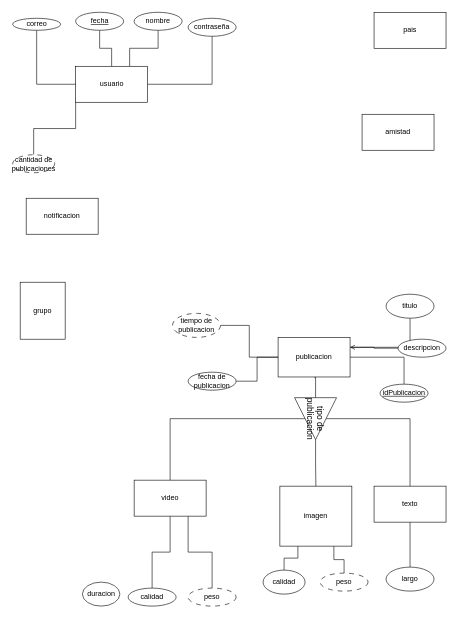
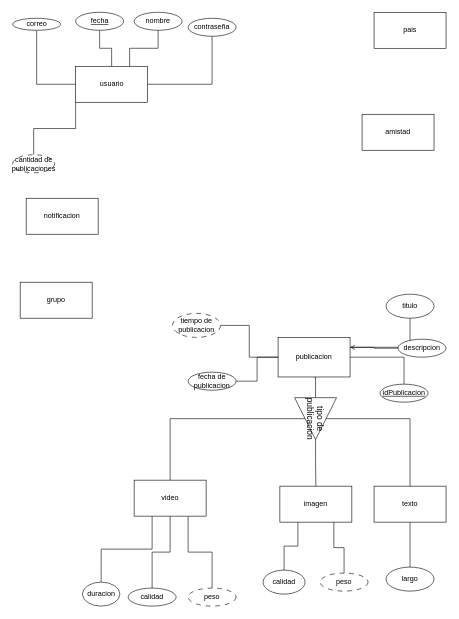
  <mxCell id="0" />
  <mxCell id="1" parent="0" />
  <mxCell id="2" value="usuario" style="rounded=0;whiteSpace=wrap;html=1;" vertex="1" parent="1"><mxGeometry x="125.5" y="110" width="120" height="60" as="geometry" /></mxCell>
  <mxCell id="3" value="amistad" style="whiteSpace=wrap;html=1;" vertex="1" parent="1"><mxGeometry x="603" y="190" width="120" height="60" as="geometry" /></mxCell>
  <mxCell id="4" style="edgeStyle=orthogonalEdgeStyle;rounded=0;orthogonalLoop=1;jettySize=auto;html=1;exitX=1;exitY=0.5;exitDx=0;exitDy=0;endArrow=none;endFill=0;" edge="1" parent="1" source="7" target="11"><mxGeometry relative="1" as="geometry" /></mxCell>
  <mxCell id="5" style="edgeStyle=orthogonalEdgeStyle;rounded=0;orthogonalLoop=1;jettySize=auto;html=1;exitX=0.5;exitY=1;exitDx=0;exitDy=0;entryX=0;entryY=0.5;entryDx=0;entryDy=0;endArrow=none;endFill=0;" edge="1" parent="1" source="7" target="24"><mxGeometry relative="1" as="geometry" /></mxCell>
  <mxCell id="6" style="edgeStyle=orthogonalEdgeStyle;rounded=0;orthogonalLoop=1;jettySize=auto;html=1;exitX=1;exitY=0.25;exitDx=0;exitDy=0;entryX=0.5;entryY=1;entryDx=0;entryDy=0;endArrow=none;endFill=0;" edge="1" parent="1" source="7" target="25"><mxGeometry relative="1" as="geometry" /></mxCell>
  <mxCell id="7" value="publicacion" style="whiteSpace=wrap;html=1;" vertex="1" parent="1"><mxGeometry x="463" y="562" width="120" height="66" as="geometry" /></mxCell>
- <mxCell id="8" value="grupo" style="whiteSpace=wrap;html=1;" vertex="1" parent="1"><mxGeometry x="33" y="470" width="75" height="95" as="geometry" /></mxCell>
+ <mxCell id="8" value="grupo" style="whiteSpace=wrap;html=1;" vertex="1" parent="1"><mxGeometry x="33" y="470" width="120" height="60" as="geometry" /></mxCell>
  <mxCell id="9" value="notificacion" style="whiteSpace=wrap;html=1;" vertex="1" parent="1"><mxGeometry x="43" y="330" width="120" height="60" as="geometry" /></mxCell>
  <mxCell id="10" value="pais" style="whiteSpace=wrap;html=1;" vertex="1" parent="1"><mxGeometry x="623" y="20" width="120" height="60" as="geometry" /></mxCell>
  <mxCell id="11" value="&lt;u&gt;idPublicacion&lt;/u&gt;" style="ellipse;whiteSpace=wrap;html=1;" vertex="1" parent="1"><mxGeometry x="633" y="640" width="80" height="30" as="geometry" /></mxCell>
+ <mxCell id="12" style="edgeStyle=orthogonalEdgeStyle;rounded=0;orthogonalLoop=1;jettySize=auto;html=1;exitX=0.25;exitY=1;exitDx=0;exitDy=0;endArrow=none;endFill=0;" edge="1" parent="1" source="15" target="28"><mxGeometry relative="1" as="geometry" /></mxCell>
  <mxCell id="13" style="edgeStyle=orthogonalEdgeStyle;rounded=0;orthogonalLoop=1;jettySize=auto;html=1;exitX=0.5;exitY=1;exitDx=0;exitDy=0;entryX=0.5;entryY=0;entryDx=0;entryDy=0;endArrow=none;endFill=0;" edge="1" parent="1" source="15" target="30"><mxGeometry relative="1" as="geometry" /></mxCell>
  <mxCell id="14" style="edgeStyle=orthogonalEdgeStyle;rounded=0;orthogonalLoop=1;jettySize=auto;html=1;exitX=0.75;exitY=1;exitDx=0;exitDy=0;endArrow=none;endFill=0;" edge="1" parent="1" source="15" target="29"><mxGeometry relative="1" as="geometry" /></mxCell>
  <mxCell id="15" value="video" style="whiteSpace=wrap;html=1;" vertex="1" parent="1"><mxGeometry x="223" y="800" width="120" height="60" as="geometry" /></mxCell>
  <mxCell id="16" style="edgeStyle=orthogonalEdgeStyle;rounded=0;orthogonalLoop=1;jettySize=auto;html=1;exitX=0.25;exitY=1;exitDx=0;exitDy=0;endArrow=none;endFill=0;" edge="1" parent="1" source="18" target="31"><mxGeometry relative="1" as="geometry" /></mxCell>
  <mxCell id="17" style="edgeStyle=orthogonalEdgeStyle;rounded=0;orthogonalLoop=1;jettySize=auto;html=1;exitX=0.75;exitY=1;exitDx=0;exitDy=0;endArrow=none;endFill=0;" edge="1" parent="1" source="18" target="32"><mxGeometry relative="1" as="geometry" /></mxCell>
- <mxCell id="18" value="imagen" style="whiteSpace=wrap;html=1;" vertex="1" parent="1"><mxGeometry x="466" y="810" width="120" height="100" as="geometry" /></mxCell>
+ <mxCell id="18" value="imagen" style="whiteSpace=wrap;html=1;" vertex="1" parent="1"><mxGeometry x="466" y="810" width="120" height="60" as="geometry" /></mxCell>
  <mxCell id="19" style="edgeStyle=orthogonalEdgeStyle;rounded=0;orthogonalLoop=1;jettySize=auto;html=1;exitX=0.5;exitY=1;exitDx=0;exitDy=0;entryX=0.5;entryY=0;entryDx=0;entryDy=0;endArrow=none;endFill=0;" edge="1" parent="1" source="20" target="33"><mxGeometry relative="1" as="geometry" /></mxCell>
  <mxCell id="20" value="texto" style="whiteSpace=wrap;html=1;" vertex="1" parent="1"><mxGeometry x="623" y="810" width="120" height="60" as="geometry" /></mxCell>
  <mxCell id="21" style="edgeStyle=orthogonalEdgeStyle;rounded=0;orthogonalLoop=1;jettySize=auto;html=1;exitX=0.5;exitY=0;exitDx=0;exitDy=0;entryX=0.5;entryY=0;entryDx=0;entryDy=0;endArrow=none;endFill=0;" edge="1" parent="1" source="24" target="20"><mxGeometry relative="1" as="geometry" /></mxCell>
  <mxCell id="22" style="edgeStyle=orthogonalEdgeStyle;rounded=0;orthogonalLoop=1;jettySize=auto;html=1;exitX=1;exitY=0.5;exitDx=0;exitDy=0;endArrow=none;endFill=0;" edge="1" parent="1" source="24" target="18"><mxGeometry relative="1" as="geometry" /></mxCell>
  <mxCell id="23" style="edgeStyle=orthogonalEdgeStyle;rounded=0;orthogonalLoop=1;jettySize=auto;html=1;exitX=0.5;exitY=1;exitDx=0;exitDy=0;entryX=0.5;entryY=0;entryDx=0;entryDy=0;endArrow=none;endFill=0;" edge="1" parent="1" source="24" target="15"><mxGeometry relative="1" as="geometry" /></mxCell>
  <mxCell id="24" value="&lt;font style=&quot;font-size: 14px;&quot;&gt;tipo de publicacion&lt;/font&gt;" style="triangle;whiteSpace=wrap;html=1;rotation=90;" vertex="1" parent="1"><mxGeometry x="490.5" y="662.5" width="70" height="70" as="geometry" /></mxCell>
  <mxCell id="25" value="titulo" style="ellipse;whiteSpace=wrap;html=1;" vertex="1" parent="1"><mxGeometry x="643" y="490" width="80" height="40" as="geometry" /></mxCell>
  <mxCell id="26" style="edgeStyle=orthogonalEdgeStyle;rounded=0;orthogonalLoop=1;jettySize=auto;html=1;exitX=0;exitY=0.5;exitDx=0;exitDy=0;entryX=1;entryY=0.25;entryDx=0;entryDy=0;endArrow=open;endFill=0;" edge="1" parent="1" source="27" target="7"><mxGeometry relative="1" as="geometry" /></mxCell>
  <mxCell id="27" value="descripcion" style="ellipse;whiteSpace=wrap;html=1;" vertex="1" parent="1"><mxGeometry x="663" y="565" width="80" height="30" as="geometry" /></mxCell>
  <mxCell id="28" value="duracion" style="ellipse;whiteSpace=wrap;html=1;" vertex="1" parent="1"><mxGeometry x="136.75" y="970" width="62.5" height="40" as="geometry" /></mxCell>
  <mxCell id="29" value="peso" style="ellipse;whiteSpace=wrap;html=1;dashed=1;dashPattern=8 8;" vertex="1" parent="1"><mxGeometry x="313" y="980" width="80" height="30" as="geometry" /></mxCell>
  <mxCell id="30" value="calidad" style="ellipse;whiteSpace=wrap;html=1;" vertex="1" parent="1"><mxGeometry x="213" y="980" width="80" height="30" as="geometry" /></mxCell>
  <mxCell id="31" value="calidad" style="ellipse;whiteSpace=wrap;html=1;" vertex="1" parent="1"><mxGeometry x="438" y="950" width="70" height="40" as="geometry" /></mxCell>
  <mxCell id="32" value="peso" style="ellipse;whiteSpace=wrap;html=1;dashed=1;dashPattern=8 8;" vertex="1" parent="1"><mxGeometry x="533" y="955" width="80" height="30" as="geometry" /></mxCell>
  <mxCell id="33" value="largo" style="ellipse;whiteSpace=wrap;html=1;" vertex="1" parent="1"><mxGeometry x="643" y="945" width="80" height="40" as="geometry" /></mxCell>
  <mxCell id="34" style="edgeStyle=orthogonalEdgeStyle;rounded=0;orthogonalLoop=1;jettySize=auto;html=1;exitX=0.5;exitY=1;exitDx=0;exitDy=0;entryX=0.5;entryY=0;entryDx=0;entryDy=0;endArrow=none;endFill=0;" edge="1" parent="1" source="35" target="2"><mxGeometry relative="1" as="geometry" /></mxCell>
  <mxCell id="35" value="&lt;u&gt;fecha&lt;/u&gt;" style="ellipse;whiteSpace=wrap;html=1;" vertex="1" parent="1"><mxGeometry x="125.5" y="20" width="80" height="30" as="geometry" /></mxCell>
  <mxCell id="36" style="edgeStyle=orthogonalEdgeStyle;rounded=0;orthogonalLoop=1;jettySize=auto;html=1;exitX=0.5;exitY=1;exitDx=0;exitDy=0;entryX=0.75;entryY=0;entryDx=0;entryDy=0;endArrow=none;endFill=0;" edge="1" parent="1" source="37" target="2"><mxGeometry relative="1" as="geometry" /></mxCell>
  <mxCell id="37" value="nombre" style="ellipse;whiteSpace=wrap;html=1;" vertex="1" parent="1"><mxGeometry x="223" y="20" width="80" height="30" as="geometry" /></mxCell>
  <mxCell id="38" style="edgeStyle=orthogonalEdgeStyle;rounded=0;orthogonalLoop=1;jettySize=auto;html=1;exitX=0.5;exitY=1;exitDx=0;exitDy=0;entryX=0;entryY=0.5;entryDx=0;entryDy=0;endArrow=none;endFill=0;" edge="1" parent="1" source="39" target="2"><mxGeometry relative="1" as="geometry" /></mxCell>
  <mxCell id="39" value="correo" style="ellipse;whiteSpace=wrap;html=1;" vertex="1" parent="1"><mxGeometry x="20.5" y="30" width="80" height="20" as="geometry" /></mxCell>
  <mxCell id="40" style="edgeStyle=orthogonalEdgeStyle;rounded=0;orthogonalLoop=1;jettySize=auto;html=1;exitX=0.5;exitY=1;exitDx=0;exitDy=0;entryX=1;entryY=0.5;entryDx=0;entryDy=0;endArrow=none;endFill=0;" edge="1" parent="1" source="41" target="2"><mxGeometry relative="1" as="geometry" /></mxCell>
  <mxCell id="41" value="contraseña" style="ellipse;whiteSpace=wrap;html=1;" vertex="1" parent="1"><mxGeometry x="313" y="30" width="80" height="30" as="geometry" /></mxCell>
  <mxCell id="42" style="edgeStyle=orthogonalEdgeStyle;rounded=0;orthogonalLoop=1;jettySize=auto;html=1;exitX=1;exitY=0.5;exitDx=0;exitDy=0;endArrow=none;endFill=0;" edge="1" parent="1" source="43" target="7"><mxGeometry relative="1" as="geometry" /></mxCell>
  <mxCell id="43" value="fecha de publicacion" style="ellipse;whiteSpace=wrap;html=1;" vertex="1" parent="1"><mxGeometry x="313" y="620" width="80" height="30" as="geometry" /></mxCell>
  <mxCell id="44" style="edgeStyle=orthogonalEdgeStyle;rounded=0;orthogonalLoop=1;jettySize=auto;html=1;exitX=1;exitY=0.5;exitDx=0;exitDy=0;endArrow=none;endFill=0;" edge="1" parent="1" source="45" target="7"><mxGeometry relative="1" as="geometry" /></mxCell>
  <mxCell id="45" value="tiempo de publicacion" style="ellipse;whiteSpace=wrap;html=1;dashed=1;dashPattern=8 8;" vertex="1" parent="1"><mxGeometry x="287" y="522" width="80" height="40" as="geometry" /></mxCell>
  <mxCell id="46" style="edgeStyle=orthogonalEdgeStyle;rounded=0;orthogonalLoop=1;jettySize=auto;html=1;exitX=0.5;exitY=0;exitDx=0;exitDy=0;entryX=0;entryY=1;entryDx=0;entryDy=0;endArrow=none;endFill=0;" edge="1" parent="1" source="47" target="2"><mxGeometry relative="1" as="geometry" /></mxCell>
  <mxCell id="47" value="cantidad de publicaciones" style="ellipse;whiteSpace=wrap;html=1;strokeColor=default;dashed=1;dashPattern=8 8;" vertex="1" parent="1"><mxGeometry x="20.5" y="257.5" width="70" height="30" as="geometry" /></mxCell>
